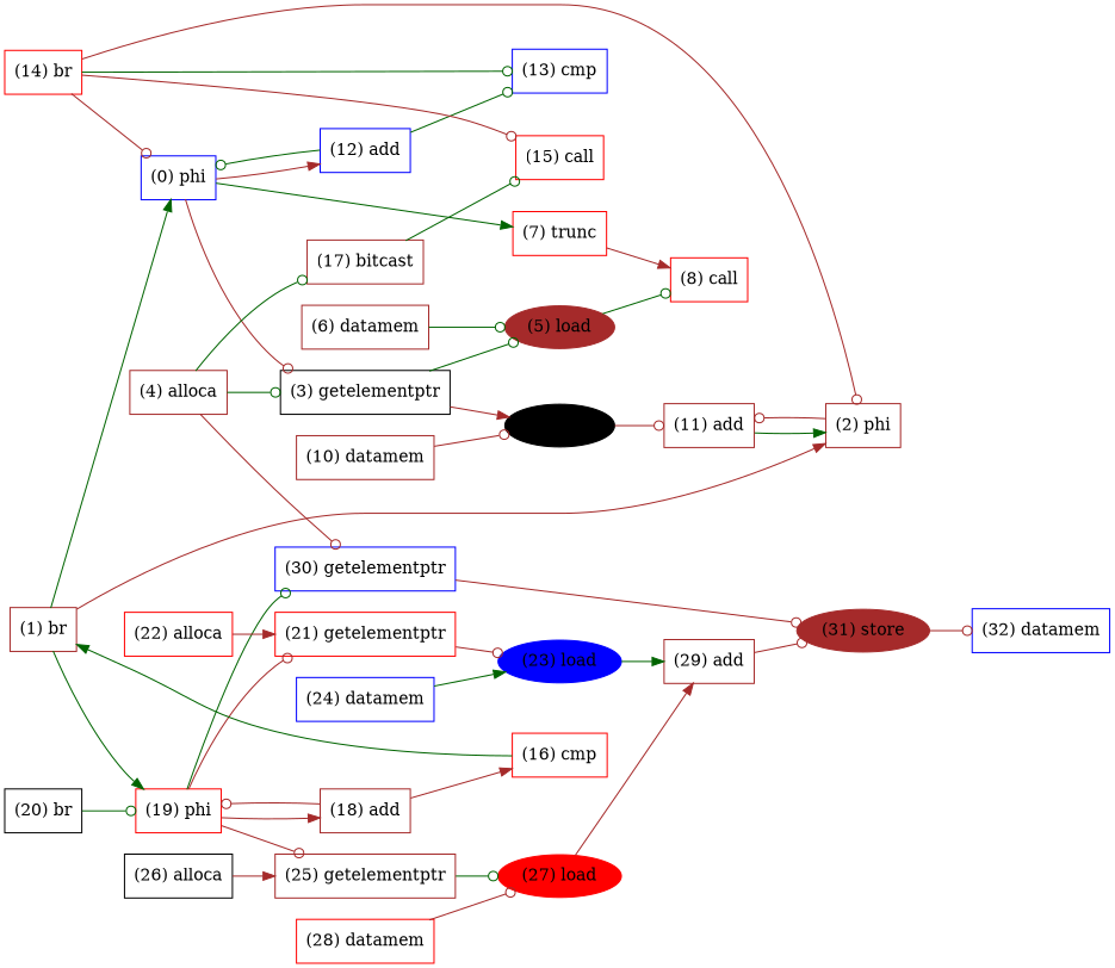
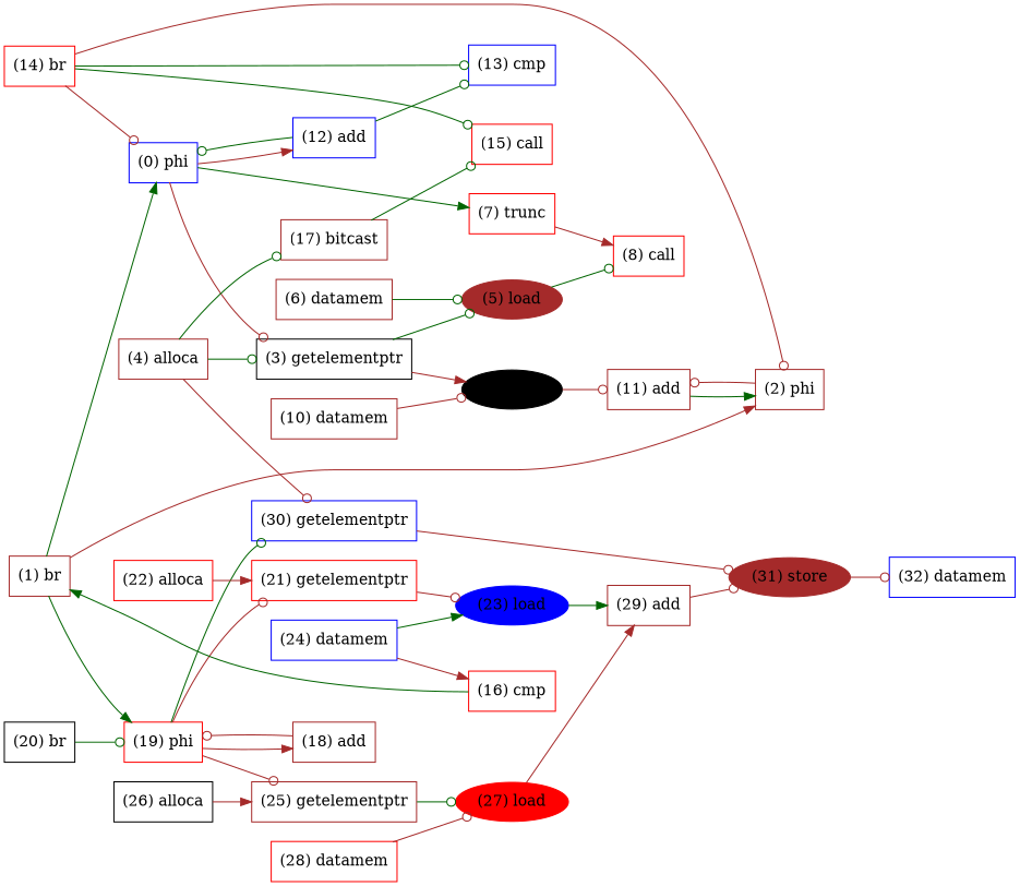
  digraph {
    rankdir=LR
    node [color=brown shape=record]
    edge [arrowhead=odot color=brown]
    n1 [color=blue label="(0) phi"]
    n2 [color=black label="(3) getelementptr"]
    n3 [color=red label="(7) trunc"]
    n4 [color=blue label="(12) add"]
    n5 [label="(5) load" shape=oval style=filled]
    n6 [color=black label="(9) load" shape=oval style=filled]
    n7 [color=red label="(8) call"]
    n8 [color=blue label="(13) cmp"]
    n9 [label="(1) br"]
    n10 [label="(2) phi"]
    n11 [color=red label="(19) phi"]
    n12 [label="(11) add"]
    n13 [color=blue label="(30) getelementptr"]
    n14 [label="(18) add"]
    n15 [color=red label="(21) getelementptr"]
    n16 [label="(25) getelementptr"]
    n17 [label="(4) alloca"]
    n18 [label="(17) bitcast"]
    n19 [color=red label="(15) call"]
    n20 [label="(31) store" shape=oval style=filled]
    n21 [label="(6) datamem"]
    n22 [label="(10) datamem"]
    n23 [color=red label="(14) br"]
    n24 [color=red label="(16) cmp"]
    n25 [color=blue label="(23) load" shape=oval style=filled]
    n26 [color=red label="(27) load" shape=oval style=filled]
    n27 [color=black label="(20) br"]
    n28 [label="(29) add"]
    n29 [color=red label="(22) alloca"]
    n30 [color=blue label="(24) datamem"]
    n31 [color=black label="(26) alloca"]
    n32 [color=red label="(28) datamem"]
    n33 [color=blue label="(32) datamem"]
    n1 -> n2
    n1 -> n3 [arrowhead=normal color=darkgreen]
    n1 -> n4 [arrowhead=normal]
    n2 -> n5 [color=darkgreen]
    n2 -> n6 [arrowhead=normal]
    n3 -> n7 [arrowhead=normal]
    n4 -> n1 [color=darkgreen]
    n4 -> n8 [color=darkgreen]
    n5 -> n7 [color=darkgreen]
    n6 -> n12
    n9 -> n1 [arrowhead=normal color=darkgreen]
    n9 -> n10 [arrowhead=normal]
    n9 -> n11 [arrowhead=normal color=darkgreen]
    n10 -> n12
    n11 -> n13 [color=darkgreen]
    n11 -> n14 [arrowhead=normal]
    n11 -> n15
    n11 -> n16
    n12 -> n10 [arrowhead=normal color=darkgreen]
    n13 -> n20
    n14 -> n11
-   n14 -> n24 [arrowhead=normal]
+   n30 -> n24 [arrowhead=normal]
    n15 -> n25
    n16 -> n26 [color=darkgreen]
    n17 -> n2 [color=darkgreen]
    n17 -> n13
    n17 -> n18 [color=darkgreen]
    n18 -> n19 [color=darkgreen]
    n20 -> n33
    n21 -> n5 [color=darkgreen]
    n22 -> n6
    n23 -> n1
    n23 -> n8 [color=darkgreen]
    n23 -> n10
-   n23 -> n19
+   n23 -> n19 [color=darkgreen]
    n24 -> n9 [arrowhead=normal color=darkgreen]
    n25 -> n28 [arrowhead=normal color=darkgreen]
    n26 -> n28 [arrowhead=normal]
    n27 -> n11 [color=darkgreen]
    n28 -> n20
    n29 -> n15 [arrowhead=normal]
    n30 -> n25 [arrowhead=normal color=darkgreen]
    n31 -> n16 [arrowhead=normal]
    n32 -> n26
  }
